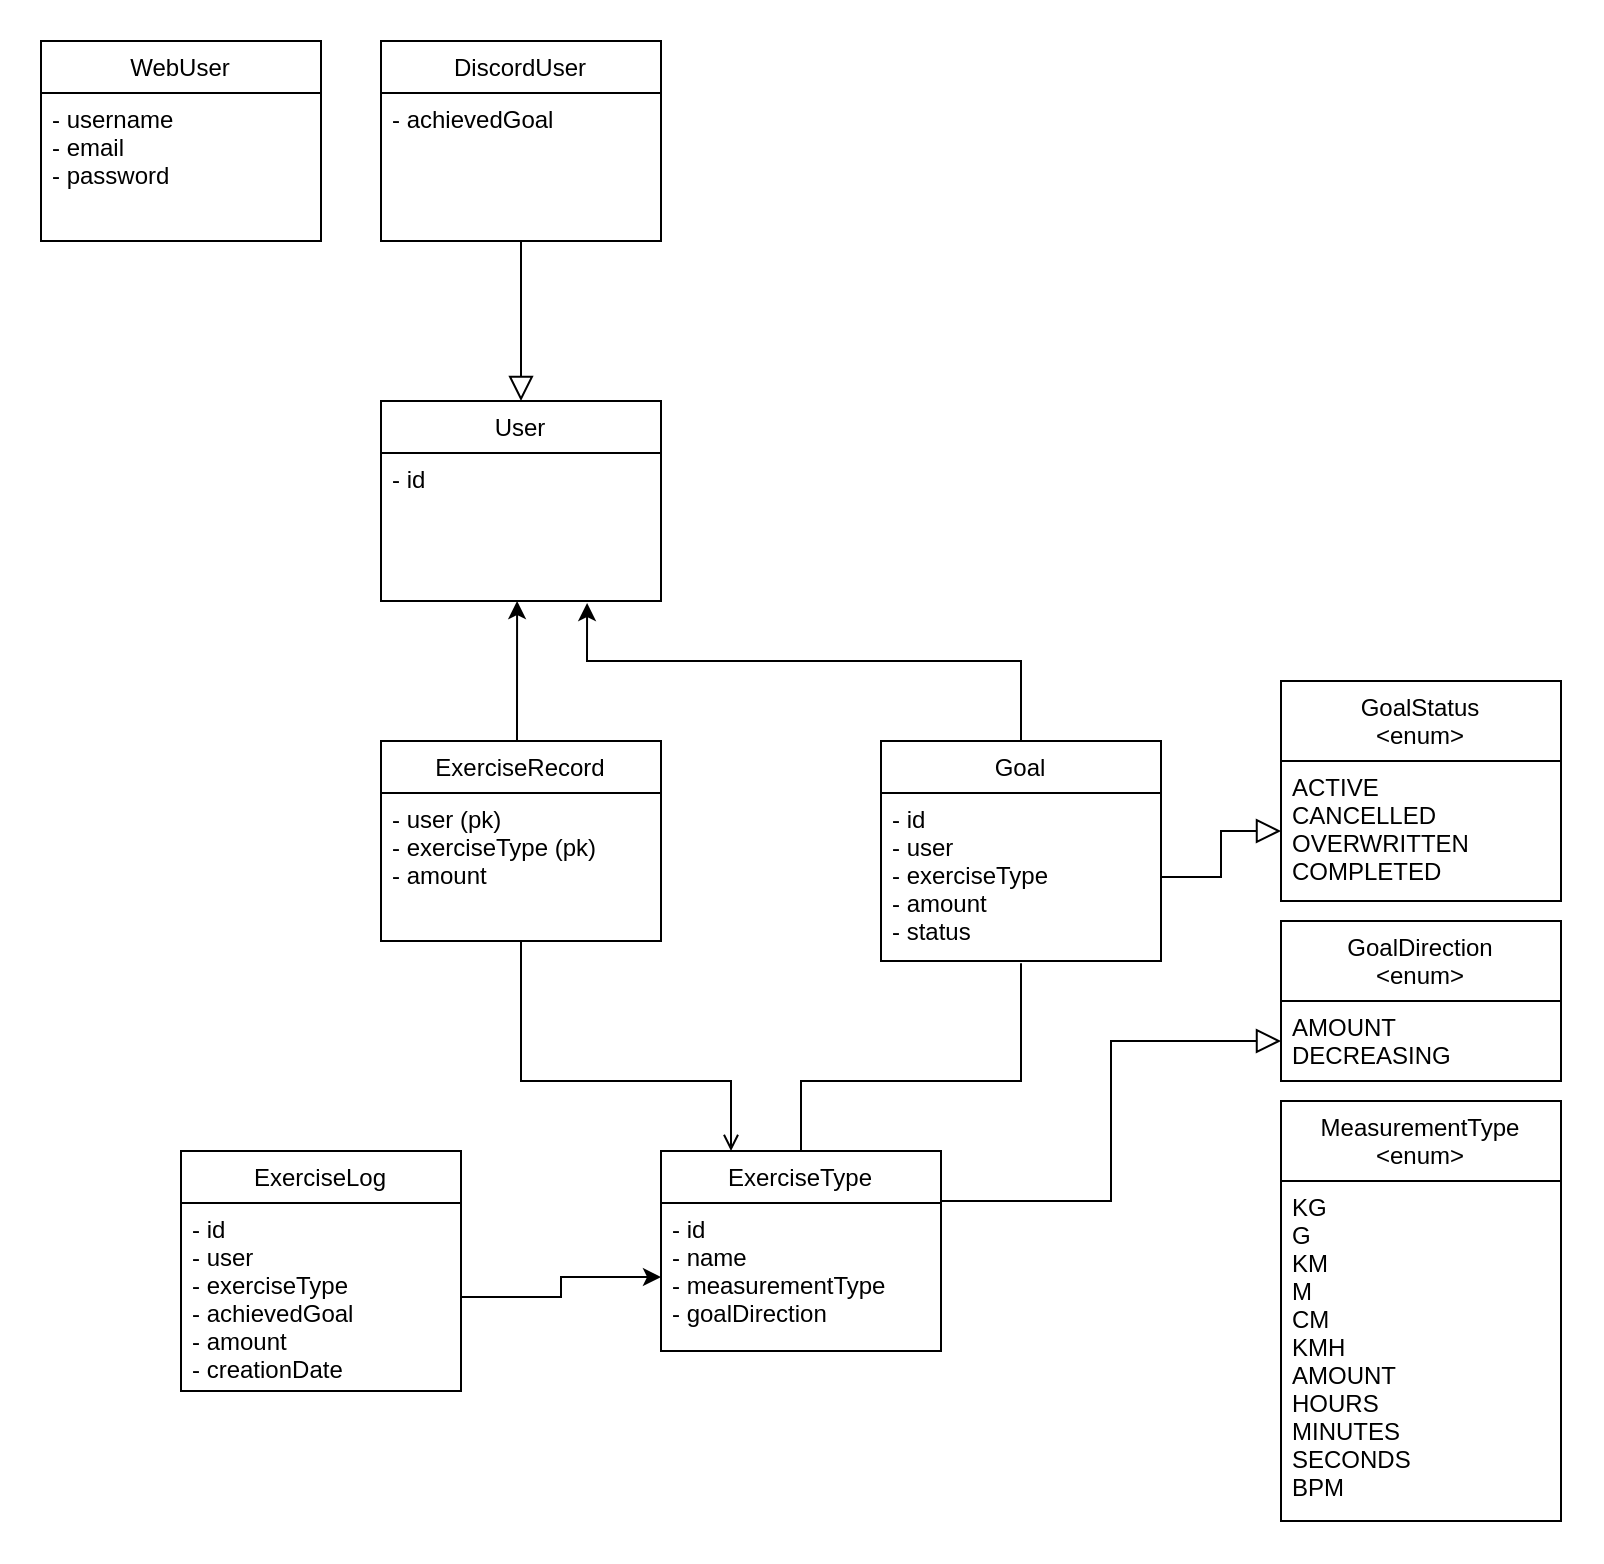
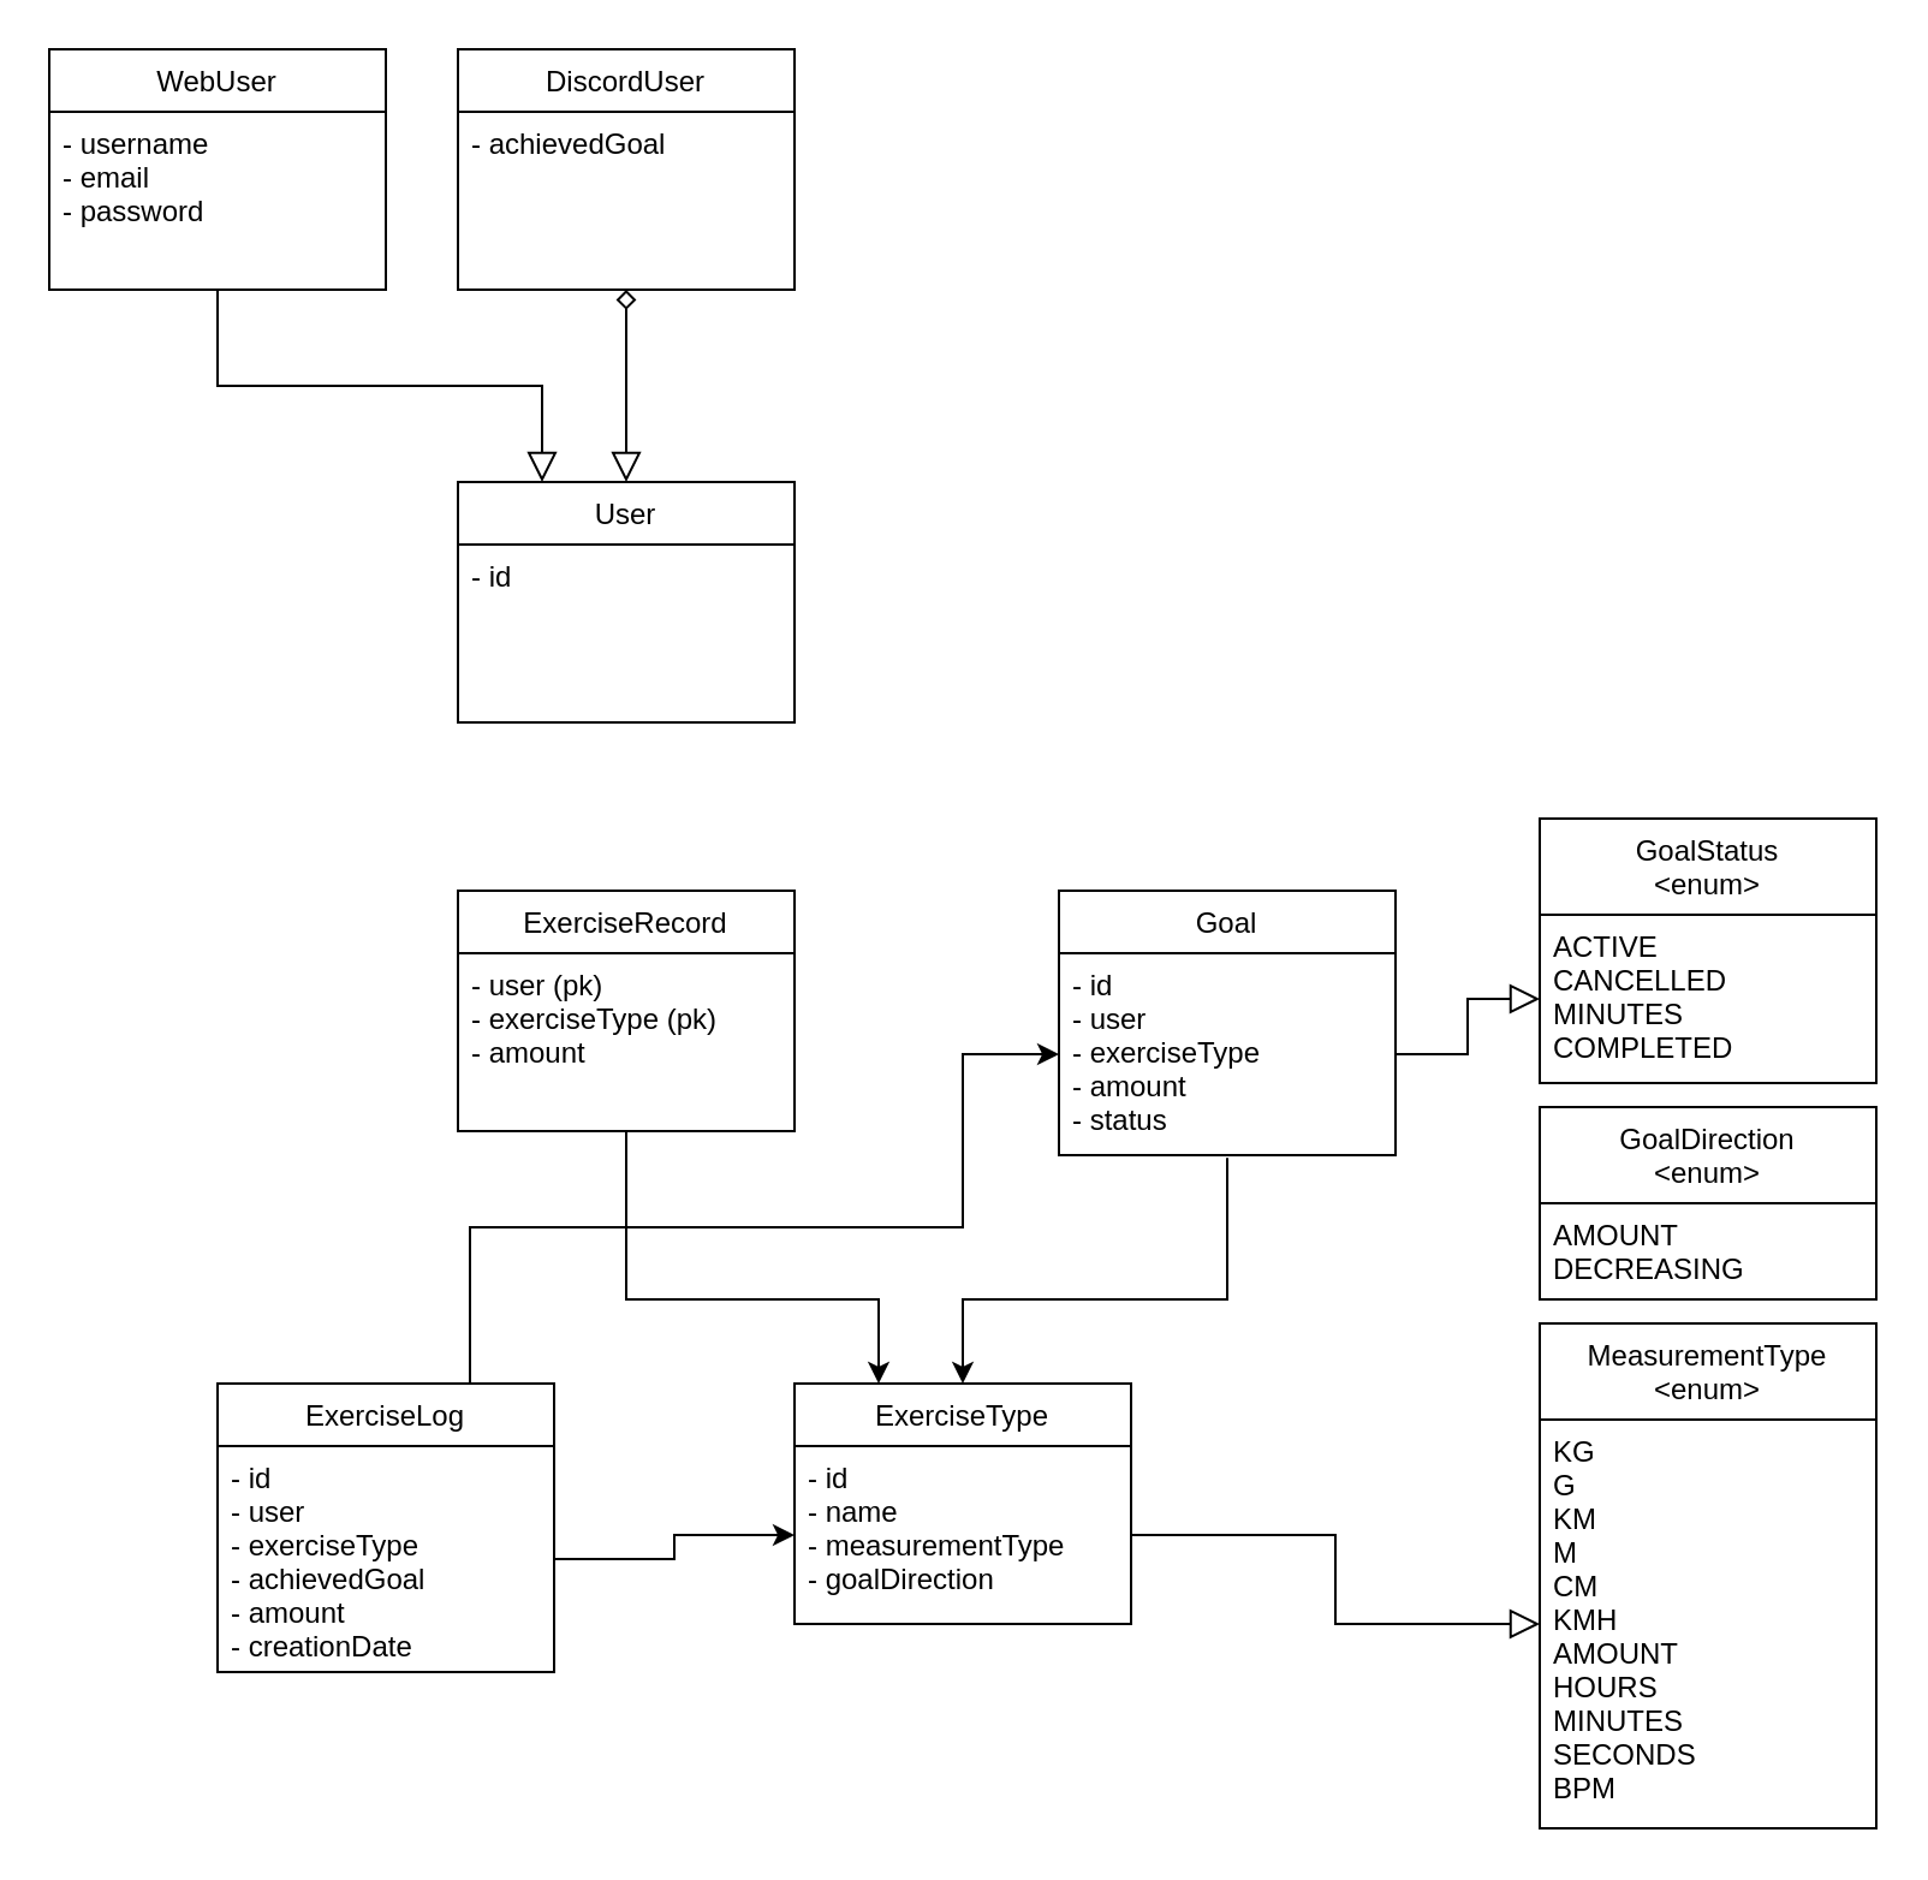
  <mxCell id="0" />
  <mxCell id="1" parent="0" />
- <mxCell id="2" style="edgeStyle=orthogonalEdgeStyle;rounded=0;orthogonalLoop=1;jettySize=auto;html=1;exitX=0.5;exitY=0;exitDx=0;exitDy=0;endArrow=none;endFill=0;startArrow=block;startFill=0;startSize=10;" parent="1" source="4" target="6" edge="1"><mxGeometry relative="1" as="geometry" /></mxCell>
+ <mxCell id="2" style="edgeStyle=orthogonalEdgeStyle;rounded=0;orthogonalLoop=1;jettySize=auto;html=1;exitX=0.5;exitY=0;exitDx=0;exitDy=0;endArrow=diamond;endFill=0;startArrow=block;startFill=0;startSize=10;" parent="1" source="4" target="6" edge="1"><mxGeometry relative="1" as="geometry" /></mxCell>
+ <mxCell id="3" style="edgeStyle=orthogonalEdgeStyle;rounded=0;orthogonalLoop=1;jettySize=auto;html=1;exitX=0.25;exitY=0;exitDx=0;exitDy=0;endArrow=none;endFill=0;startArrow=block;startFill=0;startSize=10;" parent="1" source="4" target="20" edge="1"><mxGeometry relative="1" as="geometry" /></mxCell>
  <mxCell id="4" value="User" style="swimlane;fontStyle=0;childLayout=stackLayout;horizontal=1;startSize=26;fillColor=none;horizontalStack=0;resizeParent=1;resizeParentMax=0;resizeLast=0;collapsible=1;marginBottom=0;" parent="1" vertex="1"><mxGeometry x="190" y="200" width="140" height="100" as="geometry" /></mxCell>
  <mxCell id="5" value="- id&#10;" style="text;strokeColor=none;fillColor=none;align=left;verticalAlign=top;spacingLeft=4;spacingRight=4;overflow=hidden;rotatable=0;points=[[0,0.5],[1,0.5]];portConstraint=eastwest;" parent="4" vertex="1"><mxGeometry y="26" width="140" height="74" as="geometry" /></mxCell>
  <mxCell id="6" value="DiscordUser" style="swimlane;fontStyle=0;childLayout=stackLayout;horizontal=1;startSize=26;fillColor=none;horizontalStack=0;resizeParent=1;resizeParentMax=0;resizeLast=0;collapsible=1;marginBottom=0;" parent="1" vertex="1"><mxGeometry x="190" y="20" width="140" height="100" as="geometry" /></mxCell>
  <mxCell id="7" value="- achievedGoal" style="text;strokeColor=none;fillColor=none;align=left;verticalAlign=top;spacingLeft=4;spacingRight=4;overflow=hidden;rotatable=0;points=[[0,0.5],[1,0.5]];portConstraint=eastwest;" parent="6" vertex="1"><mxGeometry y="26" width="140" height="74" as="geometry" /></mxCell>
  <mxCell id="8" value="ExerciseType" style="swimlane;fontStyle=0;childLayout=stackLayout;horizontal=1;startSize=26;fillColor=none;horizontalStack=0;resizeParent=1;resizeParentMax=0;resizeLast=0;collapsible=1;marginBottom=0;" parent="1" vertex="1"><mxGeometry x="330" y="575" width="140" height="100" as="geometry" /></mxCell>
  <mxCell id="9" value="- id&#10;- name&#10;- measurementType&#10;- goalDirection" style="text;strokeColor=none;fillColor=none;align=left;verticalAlign=top;spacingLeft=4;spacingRight=4;overflow=hidden;rotatable=0;points=[[0,0.5],[1,0.5]];portConstraint=eastwest;" parent="8" vertex="1"><mxGeometry y="26" width="140" height="74" as="geometry" /></mxCell>
+ <mxCell id="10" style="edgeStyle=orthogonalEdgeStyle;rounded=0;orthogonalLoop=1;jettySize=auto;html=1;exitX=0.75;exitY=0;exitDx=0;exitDy=0;entryX=0;entryY=0.5;entryDx=0;entryDy=0;" edge="1" parent="1" source="11" target="28"><mxGeometry relative="1" as="geometry"><Array as="points"><mxPoint x="195" y="510" /><mxPoint x="400" y="510" /><mxPoint x="400" y="438" /></Array></mxGeometry></mxCell>
  <mxCell id="11" value="ExerciseLog" style="swimlane;fontStyle=0;childLayout=stackLayout;horizontal=1;startSize=26;fillColor=none;horizontalStack=0;resizeParent=1;resizeParentMax=0;resizeLast=0;collapsible=1;marginBottom=0;" parent="1" vertex="1"><mxGeometry x="90" y="575" width="140" height="120" as="geometry" /></mxCell>
  <mxCell id="12" value="- id&#10;- user&#10;- exerciseType&#10;- achievedGoal&#10;- amount&#10;- creationDate" style="text;strokeColor=none;fillColor=none;align=left;verticalAlign=top;spacingLeft=4;spacingRight=4;overflow=hidden;rotatable=0;points=[[0,0.5],[1,0.5]];portConstraint=eastwest;" parent="11" vertex="1"><mxGeometry y="26" width="140" height="94" as="geometry" /></mxCell>
  <mxCell id="13" value="GoalDirection&#10;&lt;enum&gt;" style="swimlane;fontStyle=0;childLayout=stackLayout;horizontal=1;startSize=40;fillColor=none;horizontalStack=0;resizeParent=1;resizeParentMax=0;resizeLast=0;collapsible=1;marginBottom=0;" parent="1" vertex="1"><mxGeometry x="640" y="460" width="140" height="80" as="geometry"><mxRectangle x="414" y="690" width="90" height="40" as="alternateBounds" /></mxGeometry></mxCell>
  <mxCell id="14" value="AMOUNT&#10;DECREASING" style="text;strokeColor=none;fillColor=none;align=left;verticalAlign=top;spacingLeft=4;spacingRight=4;overflow=hidden;rotatable=0;points=[[0,0.5],[1,0.5]];portConstraint=eastwest;" parent="13" vertex="1"><mxGeometry y="40" width="140" height="40" as="geometry" /></mxCell>
  <mxCell id="15" style="edgeStyle=orthogonalEdgeStyle;rounded=0;orthogonalLoop=1;jettySize=auto;html=1;exitX=1;exitY=0.5;exitDx=0;exitDy=0;entryX=0;entryY=0.5;entryDx=0;entryDy=0;" parent="1" source="12" target="9" edge="1"><mxGeometry relative="1" as="geometry" /></mxCell>
- <mxCell id="16" style="edgeStyle=orthogonalEdgeStyle;rounded=0;orthogonalLoop=1;jettySize=auto;html=1;exitX=0.736;exitY=1.014;exitDx=0;exitDy=0;entryX=0.5;entryY=0;entryDx=0;entryDy=0;exitPerimeter=0;startArrow=classic;startFill=1;endArrow=none;endFill=0;" parent="1" source="5" target="27" edge="1"><mxGeometry relative="1" as="geometry"><mxPoint x="400" y="370" as="targetPoint" /><Array as="points"><mxPoint x="293" y="330" /><mxPoint x="510" y="330" /></Array></mxGeometry></mxCell>
- <mxCell id="18" style="edgeStyle=orthogonalEdgeStyle;rounded=0;orthogonalLoop=1;jettySize=auto;html=1;exitX=1;exitY=0.25;exitDx=0;exitDy=0;entryX=0;entryY=0.5;entryDx=0;entryDy=0;endSize=10;endArrow=block;endFill=0;" parent="1" source="8" target="14" edge="1"><mxGeometry relative="1" as="geometry" /></mxCell>
- <mxCell id="19" style="edgeStyle=orthogonalEdgeStyle;rounded=0;orthogonalLoop=1;jettySize=auto;html=1;entryX=0.5;entryY=0;entryDx=0;entryDy=0;endArrow=none;endFill=1;startSize=6;endSize=6;exitX=0.5;exitY=1.014;exitDx=0;exitDy=0;exitPerimeter=0;" parent="1" source="28" target="8" edge="1"><mxGeometry relative="1" as="geometry"><mxPoint x="400" y="470" as="sourcePoint" /><Array as="points"><mxPoint x="510" y="540" /><mxPoint x="400" y="540" /></Array></mxGeometry></mxCell>
+ <mxCell id="17" style="edgeStyle=orthogonalEdgeStyle;rounded=0;orthogonalLoop=1;jettySize=auto;html=1;entryX=0;entryY=0.5;entryDx=0;entryDy=0;endArrow=block;endFill=0;startSize=6;endSize=10;exitX=1;exitY=0.5;exitDx=0;exitDy=0;" parent="1" source="9" target="26" edge="1"><mxGeometry relative="1" as="geometry"><mxPoint x="500" y="690" as="sourcePoint" /></mxGeometry></mxCell>
+ <mxCell id="19" style="edgeStyle=orthogonalEdgeStyle;rounded=0;orthogonalLoop=1;jettySize=auto;html=1;entryX=0.5;entryY=0;entryDx=0;entryDy=0;endArrow=classic;endFill=1;startSize=6;endSize=6;exitX=0.5;exitY=1.014;exitDx=0;exitDy=0;exitPerimeter=0;" parent="1" source="28" target="8" edge="1"><mxGeometry relative="1" as="geometry"><mxPoint x="400" y="470" as="sourcePoint" /><Array as="points"><mxPoint x="510" y="540" /><mxPoint x="400" y="540" /></Array></mxGeometry></mxCell>
  <mxCell id="20" value="WebUser" style="swimlane;fontStyle=0;childLayout=stackLayout;horizontal=1;startSize=26;fillColor=none;horizontalStack=0;resizeParent=1;resizeParentMax=0;resizeLast=0;collapsible=1;marginBottom=0;" parent="1" vertex="1"><mxGeometry x="20" y="20" width="140" height="100" as="geometry" /></mxCell>
  <mxCell id="21" value="- username&#10;- email&#10;- password" style="text;strokeColor=none;fillColor=none;align=left;verticalAlign=top;spacingLeft=4;spacingRight=4;overflow=hidden;rotatable=0;points=[[0,0.5],[1,0.5]];portConstraint=eastwest;" parent="20" vertex="1"><mxGeometry y="26" width="140" height="74" as="geometry" /></mxCell>
- <mxCell id="22" value="" style="edgeStyle=orthogonalEdgeStyle;rounded=0;orthogonalLoop=1;jettySize=auto;html=1;entryX=0.25;entryY=0;entryDx=0;entryDy=0;endArrow=open;" edge="1" parent="1" source="23" target="8"><mxGeometry relative="1" as="geometry"><mxPoint x="360" y="540" as="targetPoint" /><Array as="points"><mxPoint x="260" y="540" /><mxPoint x="365" y="540" /></Array></mxGeometry></mxCell>
+ <mxCell id="22" value="" style="edgeStyle=orthogonalEdgeStyle;rounded=0;orthogonalLoop=1;jettySize=auto;html=1;entryX=0.25;entryY=0;entryDx=0;entryDy=0;" edge="1" parent="1" source="23" target="8"><mxGeometry relative="1" as="geometry"><mxPoint x="360" y="540" as="targetPoint" /><Array as="points"><mxPoint x="260" y="540" /><mxPoint x="365" y="540" /></Array></mxGeometry></mxCell>
  <mxCell id="23" value="ExerciseRecord" style="swimlane;fontStyle=0;childLayout=stackLayout;horizontal=1;startSize=26;fillColor=none;horizontalStack=0;resizeParent=1;resizeParentMax=0;resizeLast=0;collapsible=1;marginBottom=0;" parent="1" vertex="1"><mxGeometry x="190" y="370" width="140" height="100" as="geometry" /></mxCell>
  <mxCell id="24" value="- user (pk)&#10;- exerciseType (pk)&#10;- amount" style="text;strokeColor=none;fillColor=none;align=left;verticalAlign=top;spacingLeft=4;spacingRight=4;overflow=hidden;rotatable=0;points=[[0,0.5],[1,0.5]];portConstraint=eastwest;" parent="23" vertex="1"><mxGeometry y="26" width="140" height="74" as="geometry" /></mxCell>
  <mxCell id="25" value="MeasurementType&#10;&lt;enum&gt;" style="swimlane;fontStyle=0;childLayout=stackLayout;horizontal=1;startSize=40;fillColor=none;horizontalStack=0;resizeParent=1;resizeParentMax=0;resizeLast=0;collapsible=1;marginBottom=0;" parent="1" vertex="1"><mxGeometry x="640" y="550" width="140" height="210" as="geometry"><mxRectangle x="414" y="690" width="90" height="40" as="alternateBounds" /></mxGeometry></mxCell>
  <mxCell id="26" value="KG&#10;G&#10;KM&#10;M&#10;CM&#10;KMH&#10;AMOUNT&#10;HOURS&#10;MINUTES&#10;SECONDS&#10;BPM" style="text;strokeColor=none;fillColor=none;align=left;verticalAlign=top;spacingLeft=4;spacingRight=4;overflow=hidden;rotatable=0;points=[[0,0.5],[1,0.5]];portConstraint=eastwest;" parent="25" vertex="1"><mxGeometry y="40" width="140" height="170" as="geometry" /></mxCell>
  <mxCell id="27" value="Goal" style="swimlane;fontStyle=0;childLayout=stackLayout;horizontal=1;startSize=26;fillColor=none;horizontalStack=0;resizeParent=1;resizeParentMax=0;resizeLast=0;collapsible=1;marginBottom=0;" vertex="1" parent="1"><mxGeometry x="440" y="370" width="140" height="110" as="geometry" /></mxCell>
  <mxCell id="28" value="- id&#10;- user&#10;- exerciseType&#10;- amount&#10;- status" style="text;strokeColor=none;fillColor=none;align=left;verticalAlign=top;spacingLeft=4;spacingRight=4;overflow=hidden;rotatable=0;points=[[0,0.5],[1,0.5]];portConstraint=eastwest;" vertex="1" parent="27"><mxGeometry y="26" width="140" height="84" as="geometry" /></mxCell>
- <mxCell id="29" style="edgeStyle=orthogonalEdgeStyle;rounded=0;orthogonalLoop=1;jettySize=auto;html=1;exitX=0.5;exitY=0;exitDx=0;exitDy=0;entryX=0.486;entryY=1;entryDx=0;entryDy=0;entryPerimeter=0;" edge="1" parent="1" source="23" target="5"><mxGeometry relative="1" as="geometry"><Array as="points"><mxPoint x="258" y="370" /></Array></mxGeometry></mxCell>
  <mxCell id="30" value="GoalStatus&#10;&lt;enum&gt;" style="swimlane;fontStyle=0;childLayout=stackLayout;horizontal=1;startSize=40;fillColor=none;horizontalStack=0;resizeParent=1;resizeParentMax=0;resizeLast=0;collapsible=1;marginBottom=0;" vertex="1" parent="1"><mxGeometry x="640" y="340" width="140" height="110" as="geometry"><mxRectangle x="414" y="690" width="90" height="40" as="alternateBounds" /></mxGeometry></mxCell>
- <mxCell id="31" value="ACTIVE&#10;CANCELLED&#10;OVERWRITTEN&#10;COMPLETED" style="text;strokeColor=none;fillColor=none;align=left;verticalAlign=top;spacingLeft=4;spacingRight=4;overflow=hidden;rotatable=0;points=[[0,0.5],[1,0.5]];portConstraint=eastwest;" vertex="1" parent="30"><mxGeometry y="40" width="140" height="70" as="geometry" /></mxCell>
+ <mxCell id="31" value="ACTIVE&#10;CANCELLED&#10;MINUTES&#10;COMPLETED" style="text;strokeColor=none;fillColor=none;align=left;verticalAlign=top;spacingLeft=4;spacingRight=4;overflow=hidden;rotatable=0;points=[[0,0.5],[1,0.5]];portConstraint=eastwest;" vertex="1" parent="30"><mxGeometry y="40" width="140" height="70" as="geometry" /></mxCell>
  <mxCell id="32" style="edgeStyle=orthogonalEdgeStyle;rounded=0;orthogonalLoop=1;jettySize=auto;html=1;exitX=1;exitY=0.5;exitDx=0;exitDy=0;entryX=0;entryY=0.5;entryDx=0;entryDy=0;endArrow=block;endFill=0;endSize=10;" edge="1" parent="1" source="28" target="31"><mxGeometry relative="1" as="geometry" /></mxCell>
